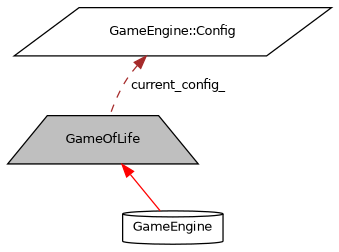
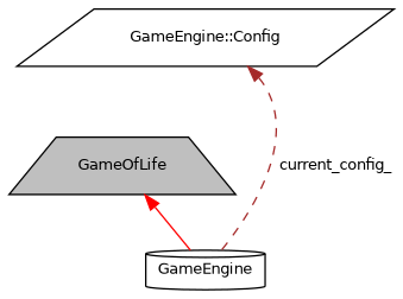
  digraph {
    node [color=black fillcolor=white fontname=Helvetica fontsize=10 style=filled]
    edge [dir=back fontname=Helvetica fontsize=10 labelfontname=Helvetica labelfontsize=10]
    n1 [fillcolor=grey75 fontcolor=black height=0.2 label=GameOfLife shape=trapezium width=0.4]
    n2 [height=0.2 label=GameEngine shape=cylinder width=0.4]
    n3 [height=0.2 label="GameEngine::Config" shape=parallelogram width=0.4]
    n1 -> n2 [color=red style=solid]
-   n3 -> n1 [color=brown label=" current_config_" style=dashed]
+   n3 -> n2 [color=brown label=" current_config_" style=dashed]
  }
